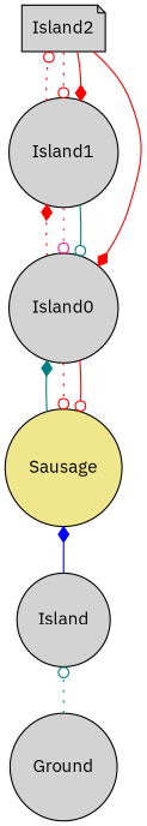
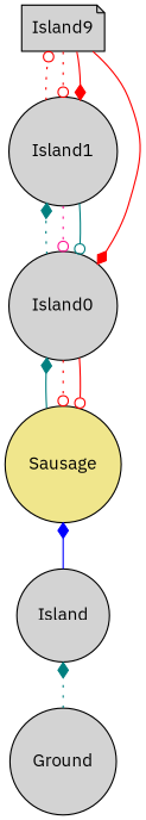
  digraph {
    fontname="IBM Plex Sans"
    rankdir=BT
    node [fillcolor=lightgrey fontname="IBM Plex Sans" shape=circle style=filled]
    edge [arrowhead=diamond color=red fontname="IBM Plex Sans" style=dotted]
    n1 [label=Island]
    Ground
    Sausage [fillcolor=khaki]
    Island0
    Island1
-   Island2 [shape=note]
+   Island2 [shape=note label=Island9]
    n1 -> Sausage [color=blue style=""]
-   Ground -> n1 [arrowhead=odot color=teal]
+   Ground -> n1 [color=teal]
    Sausage -> Island0 [color=teal style=solid]
    Island0 -> Sausage [arrowhead=odot]
    Island0 -> Sausage [arrowhead=odot style=""]
-   Island0 -> Island1
+   Island0 -> Island1 [color=teal]
    Island1 -> Island0 [arrowhead=odot color=deeppink]
    Island1 -> Island0 [arrowhead=odot color=teal style=""]
    Island1 -> Island2 [arrowhead=odot]
    Island2 -> Island0 [style=""]
    Island2 -> Island1 [arrowhead=odot]
    Island2 -> Island1 [style=""]
  }
